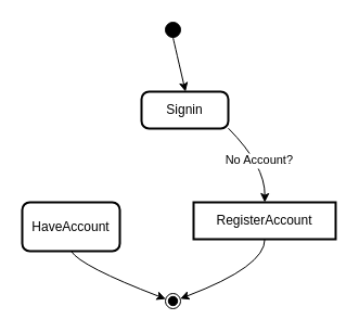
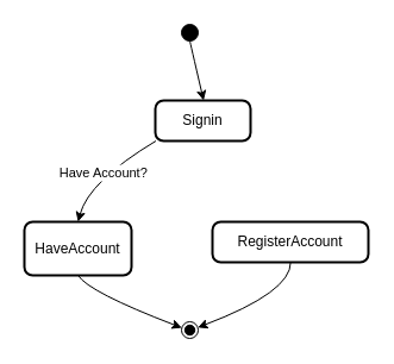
  <mxCell id="0" />
  <mxCell id="1" parent="0" />
  <mxCell id="2" value="" style="ellipse;fillColor=strokeColor;" vertex="1" parent="1"><mxGeometry x="152" y="20" width="14" height="14" as="geometry" /></mxCell>
  <mxCell id="3" value="Signin" style="rounded=1;absoluteArcSize=1;arcSize=14;whiteSpace=wrap;strokeWidth=2;" vertex="1" parent="1"><mxGeometry x="130" y="84" width="80" height="34" as="geometry" /></mxCell>
  <mxCell id="4" value="HaveAccount" style="rounded=1;absoluteArcSize=1;arcSize=14;whiteSpace=wrap;strokeWidth=2;" vertex="1" parent="1"><mxGeometry x="20" y="186" width="90" height="45" as="geometry" /></mxCell>
- <mxCell id="5" value="RegisterAccount" style="absoluteArcSize=1;arcSize=14;whiteSpace=wrap;strokeWidth=2;rounded=0;" vertex="1" parent="1"><mxGeometry x="178" y="186" width="131" height="34" as="geometry" /></mxCell>
+ <mxCell id="5" value="RegisterAccount" style="rounded=1;absoluteArcSize=1;arcSize=14;whiteSpace=wrap;strokeWidth=2;" vertex="1" parent="1"><mxGeometry x="178" y="186" width="131" height="34" as="geometry" /></mxCell>
  <mxCell id="6" value="" style="ellipse;shape=endState;fillColor=strokeColor;" vertex="1" parent="1"><mxGeometry x="152" y="270" width="14" height="14" as="geometry" /></mxCell>
  <mxCell id="7" value="" style="curved=1;startArrow=none;;exitX=0.491;exitY=1;entryX=0.507;entryY=0;" edge="1" parent="1" source="2" target="3"><mxGeometry relative="1" as="geometry"><Array as="points" /></mxGeometry></mxCell>
- <mxCell id="9" value="No Account?" style="curved=1;startArrow=none;;exitX=0.996;exitY=0.988;entryX=0.501;entryY=0.006;" edge="1" parent="1" source="3" target="5"><mxGeometry relative="1" as="geometry"><Array as="points"><mxPoint x="244" y="152" /></Array></mxGeometry></mxCell>
+ <mxCell id="8" value="Have Account?" style="curved=1;startArrow=none;;exitX=0.018;exitY=0.988;entryX=0.501;entryY=0.006;" edge="1" parent="1" source="3" target="4"><mxGeometry relative="1" as="geometry"><Array as="points"><mxPoint x="74" y="152" /></Array></mxGeometry></mxCell>
  <mxCell id="10" value="" style="curved=1;startArrow=none;;exitX=0.501;exitY=0.994;entryX=-0.009;entryY=0.296;" edge="1" parent="1" source="4" target="6"><mxGeometry relative="1" as="geometry"><Array as="points"><mxPoint x="74" y="245" /></Array></mxGeometry></mxCell>
  <mxCell id="11" value="" style="curved=1;startArrow=none;;exitX=0.501;exitY=0.994;entryX=0.991;entryY=0.296;" edge="1" parent="1" source="5" target="6"><mxGeometry relative="1" as="geometry"><Array as="points"><mxPoint x="244" y="245" /></Array></mxGeometry></mxCell>
